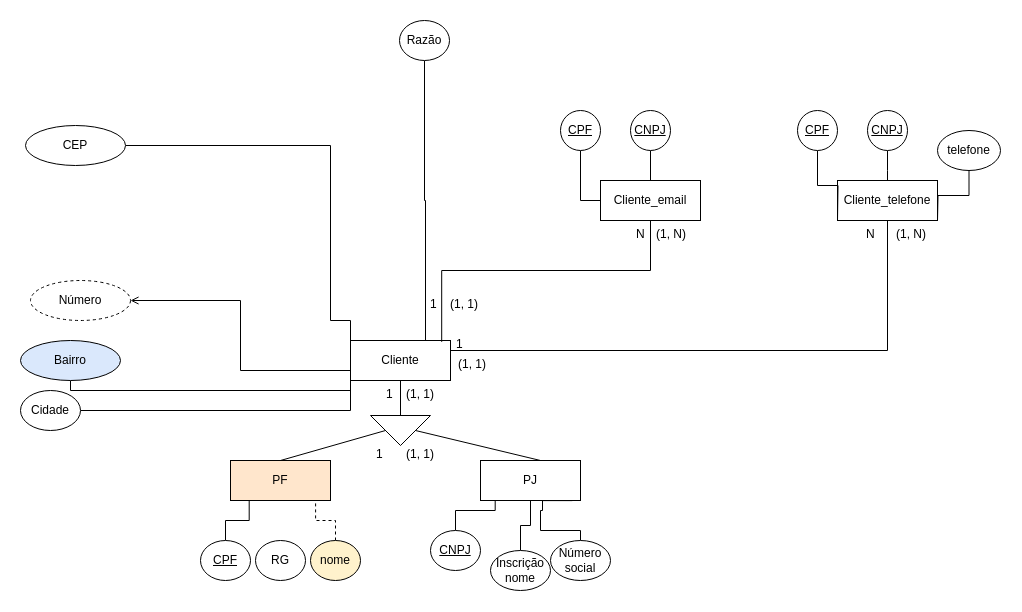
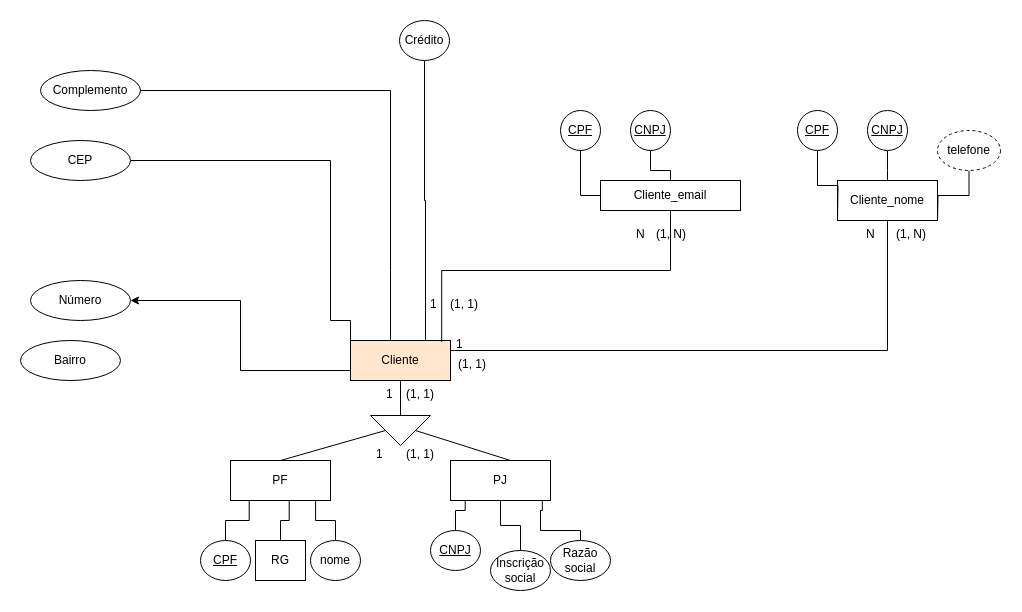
  <mxCell id="0" />
  <mxCell id="1" parent="0" />
- <mxCell id="2" style="edgeStyle=orthogonalEdgeStyle;rounded=0;orthogonalLoop=1;jettySize=auto;html=1;entryX=1;entryY=0.5;entryDx=0;entryDy=0;endArrow=open;" edge="1" parent="1" source="3" target="30"><mxGeometry relative="1" as="geometry"><Array as="points"><mxPoint x="240" y="370" /><mxPoint x="240" y="300" /></Array></mxGeometry></mxCell>
- <mxCell id="3" value="Cliente" style="whiteSpace=wrap;html=1;align=center;" vertex="1" parent="1"><mxGeometry x="350" y="340" width="100" height="40" as="geometry" /></mxCell>
+ <mxCell id="2" style="edgeStyle=orthogonalEdgeStyle;rounded=0;orthogonalLoop=1;jettySize=auto;html=1;entryX=1;entryY=0.5;entryDx=0;entryDy=0;" edge="1" parent="1" source="3" target="30"><mxGeometry relative="1" as="geometry"><Array as="points"><mxPoint x="240" y="370" /><mxPoint x="240" y="300" /></Array></mxGeometry></mxCell>
+ <mxCell id="3" value="Cliente" style="whiteSpace=wrap;html=1;align=center;fillColor=#ffe6cc;" vertex="1" parent="1"><mxGeometry x="350" y="340" width="100" height="40" as="geometry" /></mxCell>
  <mxCell id="4" style="edgeStyle=orthogonalEdgeStyle;rounded=0;orthogonalLoop=1;jettySize=auto;html=1;entryX=0.5;entryY=1;entryDx=0;entryDy=0;endArrow=none;endFill=0;" edge="1" parent="1" source="7" target="3"><mxGeometry relative="1" as="geometry" /></mxCell>
  <mxCell id="5" style="rounded=0;orthogonalLoop=1;jettySize=auto;html=1;exitX=0.5;exitY=1;exitDx=0;exitDy=0;entryX=0.5;entryY=0;entryDx=0;entryDy=0;endArrow=none;endFill=0;" edge="1" parent="1" source="7" target="8"><mxGeometry relative="1" as="geometry" /></mxCell>
  <mxCell id="6" style="rounded=0;orthogonalLoop=1;jettySize=auto;html=1;exitX=0.5;exitY=0;exitDx=0;exitDy=0;entryX=0.6;entryY=0;entryDx=0;entryDy=0;entryPerimeter=0;endArrow=none;endFill=0;" edge="1" parent="1" source="7" target="9"><mxGeometry relative="1" as="geometry" /></mxCell>
  <mxCell id="7" value="" style="triangle;whiteSpace=wrap;html=1;rotation=90;" vertex="1" parent="1"><mxGeometry x="385" y="400" width="30" height="60" as="geometry" /></mxCell>
- <mxCell id="8" value="PF" style="whiteSpace=wrap;html=1;align=center;fillColor=#ffe6cc;" vertex="1" parent="1"><mxGeometry x="230" y="460" width="100" height="40" as="geometry" /></mxCell>
- <mxCell id="9" value="PJ" style="whiteSpace=wrap;html=1;align=center;" vertex="1" parent="1"><mxGeometry x="480" y="460" width="100" height="40" as="geometry" /></mxCell>
+ <mxCell id="8" value="PF" style="whiteSpace=wrap;html=1;align=center;" vertex="1" parent="1"><mxGeometry x="230" y="460" width="100" height="40" as="geometry" /></mxCell>
+ <mxCell id="9" value="PJ" style="whiteSpace=wrap;html=1;align=center;" vertex="1" parent="1"><mxGeometry x="450" y="460" width="100" height="40" as="geometry" /></mxCell>
  <mxCell id="10" style="edgeStyle=orthogonalEdgeStyle;rounded=0;orthogonalLoop=1;jettySize=auto;html=1;entryX=0.187;entryY=0.989;entryDx=0;entryDy=0;entryPerimeter=0;endArrow=none;endFill=0;" edge="1" parent="1" source="11" target="8"><mxGeometry relative="1" as="geometry" /></mxCell>
  <mxCell id="11" value="&lt;u&gt;CPF&lt;/u&gt;" style="ellipse;whiteSpace=wrap;html=1;align=center;" vertex="1" parent="1"><mxGeometry x="200" y="540" width="50" height="40" as="geometry" /></mxCell>
- <mxCell id="12" style="edgeStyle=orthogonalEdgeStyle;rounded=0;orthogonalLoop=1;jettySize=auto;html=1;entryX=0.851;entryY=1.011;entryDx=0;entryDy=0;entryPerimeter=0;endArrow=none;endFill=0;dashed=1;" edge="1" parent="1" source="13" target="8"><mxGeometry relative="1" as="geometry" /></mxCell>
- <mxCell id="13" value="nome" style="ellipse;whiteSpace=wrap;html=1;align=center;fillColor=#fff2cc;" vertex="1" parent="1"><mxGeometry x="310" y="540" width="50" height="40" as="geometry" /></mxCell>
+ <mxCell id="12" style="edgeStyle=orthogonalEdgeStyle;rounded=0;orthogonalLoop=1;jettySize=auto;html=1;entryX=0.851;entryY=1.011;entryDx=0;entryDy=0;entryPerimeter=0;endArrow=none;endFill=0;" edge="1" parent="1" source="13" target="8"><mxGeometry relative="1" as="geometry" /></mxCell>
+ <mxCell id="13" value="nome" style="ellipse;whiteSpace=wrap;html=1;align=center;" vertex="1" parent="1"><mxGeometry x="310" y="540" width="50" height="40" as="geometry" /></mxCell>
  <mxCell id="14" style="edgeStyle=orthogonalEdgeStyle;rounded=0;orthogonalLoop=1;jettySize=auto;html=1;entryX=0.147;entryY=1;entryDx=0;entryDy=0;entryPerimeter=0;endArrow=none;endFill=0;" edge="1" parent="1" source="15" target="9"><mxGeometry relative="1" as="geometry" /></mxCell>
  <mxCell id="15" value="&lt;u&gt;CNPJ&lt;/u&gt;" style="ellipse;whiteSpace=wrap;html=1;align=center;" vertex="1" parent="1"><mxGeometry x="430" y="530" width="50" height="40" as="geometry" /></mxCell>
  <mxCell id="16" style="edgeStyle=orthogonalEdgeStyle;rounded=0;orthogonalLoop=1;jettySize=auto;html=1;entryX=0.918;entryY=1.003;entryDx=0;entryDy=0;entryPerimeter=0;endArrow=none;endFill=0;" edge="1" parent="1" source="17" target="9"><mxGeometry relative="1" as="geometry"><Array as="points"><mxPoint x="580" y="530" /><mxPoint x="540" y="530" /><mxPoint x="540" y="510" /><mxPoint x="542" y="510" /></Array></mxGeometry></mxCell>
- <mxCell id="17" value="Número social" style="ellipse;whiteSpace=wrap;html=1;align=center;" vertex="1" parent="1"><mxGeometry x="550" y="540" width="60" height="40" as="geometry" /></mxCell>
- <mxCell id="19" value="RG" style="ellipse;whiteSpace=wrap;html=1;align=center;" vertex="1" parent="1"><mxGeometry x="255" y="540" width="50" height="40" as="geometry" /></mxCell>
+ <mxCell id="17" value="Razão social" style="ellipse;whiteSpace=wrap;html=1;align=center;" vertex="1" parent="1"><mxGeometry x="550" y="540" width="60" height="40" as="geometry" /></mxCell>
+ <mxCell id="18" style="edgeStyle=orthogonalEdgeStyle;rounded=0;orthogonalLoop=1;jettySize=auto;html=1;entryX=0.587;entryY=0.989;entryDx=0;entryDy=0;entryPerimeter=0;endArrow=none;endFill=0;" edge="1" parent="1" source="19" target="8"><mxGeometry relative="1" as="geometry" /></mxCell>
+ <mxCell id="19" value="RG" style="whiteSpace=wrap;html=1;align=center;rounded=0;" vertex="1" parent="1"><mxGeometry x="255" y="540" width="50" height="40" as="geometry" /></mxCell>
  <mxCell id="20" style="edgeStyle=orthogonalEdgeStyle;rounded=0;orthogonalLoop=1;jettySize=auto;html=1;entryX=0.5;entryY=1;entryDx=0;entryDy=0;endArrow=none;endFill=0;" edge="1" parent="1" source="21" target="9"><mxGeometry relative="1" as="geometry" /></mxCell>
- <mxCell id="21" value="Inscrição nome" style="ellipse;whiteSpace=wrap;html=1;align=center;" vertex="1" parent="1"><mxGeometry x="490" y="550" width="60" height="40" as="geometry" /></mxCell>
+ <mxCell id="21" value="Inscrição social" style="ellipse;whiteSpace=wrap;html=1;align=center;" vertex="1" parent="1"><mxGeometry x="490" y="550" width="60" height="40" as="geometry" /></mxCell>
  <mxCell id="22" style="edgeStyle=orthogonalEdgeStyle;rounded=0;orthogonalLoop=1;jettySize=auto;html=1;exitX=0.5;exitY=1;exitDx=0;exitDy=0;entryX=0.75;entryY=0;entryDx=0;entryDy=0;endArrow=none;endFill=0;" edge="1" parent="1" source="23" target="3"><mxGeometry relative="1" as="geometry" /></mxCell>
- <mxCell id="23" value="Razão" style="ellipse;whiteSpace=wrap;html=1;align=center;" vertex="1" parent="1"><mxGeometry x="399" y="20" width="50" height="40" as="geometry" /></mxCell>
+ <mxCell id="23" value="Crédito" style="ellipse;whiteSpace=wrap;html=1;align=center;" vertex="1" parent="1"><mxGeometry x="399" y="20" width="50" height="40" as="geometry" /></mxCell>
  <mxCell id="24" style="edgeStyle=orthogonalEdgeStyle;rounded=0;orthogonalLoop=1;jettySize=auto;html=1;entryX=0;entryY=0.25;entryDx=0;entryDy=0;endArrow=none;endFill=0;" edge="1" parent="1" source="25" target="3"><mxGeometry relative="1" as="geometry"><Array as="points"><mxPoint x="330" y="320" /><mxPoint x="350" y="320" /></Array></mxGeometry></mxCell>
- <mxCell id="25" value="CEP" style="ellipse;whiteSpace=wrap;html=1;align=center;" vertex="1" parent="1"><mxGeometry x="25" y="125" width="100" height="40" as="geometry" /></mxCell>
- <mxCell id="26" style="edgeStyle=orthogonalEdgeStyle;rounded=0;orthogonalLoop=1;jettySize=auto;html=1;entryX=0;entryY=0.75;entryDx=0;entryDy=0;endArrow=none;endFill=0;" edge="1" parent="1" source="27" target="3"><mxGeometry relative="1" as="geometry"><Array as="points"><mxPoint x="70" y="390" /><mxPoint x="350" y="390" /></Array></mxGeometry></mxCell>
- <mxCell id="27" value="Bairro" style="ellipse;whiteSpace=wrap;html=1;align=center;fillColor=#dae8fc;" vertex="1" parent="1"><mxGeometry x="20" y="340" width="100" height="40" as="geometry" /></mxCell>
- <mxCell id="28" style="edgeStyle=orthogonalEdgeStyle;rounded=0;orthogonalLoop=1;jettySize=auto;html=1;entryX=0;entryY=0.5;entryDx=0;entryDy=0;endArrow=none;endFill=0;" edge="1" parent="1" source="29" target="3"><mxGeometry relative="1" as="geometry"><Array as="points"><mxPoint x="350" y="410" /></Array></mxGeometry></mxCell>
- <mxCell id="29" value="Cidade" style="ellipse;whiteSpace=wrap;html=1;align=center;" vertex="1" parent="1"><mxGeometry x="20" y="390" width="60" height="40" as="geometry" /></mxCell>
- <mxCell id="30" value="Número" style="ellipse;whiteSpace=wrap;html=1;align=center;dashed=1;" vertex="1" parent="1"><mxGeometry x="30" y="280" width="100" height="40" as="geometry" /></mxCell>
+ <mxCell id="25" value="CEP" style="ellipse;whiteSpace=wrap;html=1;align=center;" vertex="1" parent="1"><mxGeometry x="30" y="140" width="100" height="40" as="geometry" /></mxCell>
+ <mxCell id="27" value="Bairro" style="ellipse;whiteSpace=wrap;html=1;align=center;" vertex="1" parent="1"><mxGeometry x="20" y="340" width="100" height="40" as="geometry" /></mxCell>
+ <mxCell id="30" value="Número" style="ellipse;whiteSpace=wrap;html=1;align=center;" vertex="1" parent="1"><mxGeometry x="30" y="280" width="100" height="40" as="geometry" /></mxCell>
+ <mxCell id="31" value="" style="edgeStyle=orthogonalEdgeStyle;rounded=0;orthogonalLoop=1;jettySize=auto;html=1;endArrow=none;endFill=0;" edge="1" parent="1" source="32" target="3"><mxGeometry relative="1" as="geometry"><Array as="points"><mxPoint x="390" y="270" /><mxPoint x="390" y="270" /></Array></mxGeometry></mxCell>
+ <mxCell id="32" value="Complemento" style="ellipse;whiteSpace=wrap;html=1;align=center;" vertex="1" parent="1"><mxGeometry x="40" y="70" width="100" height="40" as="geometry" /></mxCell>
  <mxCell id="33" style="edgeStyle=orthogonalEdgeStyle;rounded=0;orthogonalLoop=1;jettySize=auto;html=1;entryX=0.912;entryY=0.033;entryDx=0;entryDy=0;entryPerimeter=0;endArrow=none;endFill=0;" edge="1" parent="1" source="34" target="3"><mxGeometry relative="1" as="geometry"><Array as="points"><mxPoint x="441" y="270" /></Array></mxGeometry></mxCell>
- <mxCell id="34" value="Cliente_email" style="whiteSpace=wrap;html=1;align=center;" vertex="1" parent="1"><mxGeometry x="600" y="180" width="100" height="40" as="geometry" /></mxCell>
+ <mxCell id="34" value="Cliente_email" style="whiteSpace=wrap;html=1;align=center;" vertex="1" parent="1"><mxGeometry x="600" y="180" width="140" height="30" as="geometry" /></mxCell>
  <mxCell id="35" style="edgeStyle=orthogonalEdgeStyle;rounded=0;orthogonalLoop=1;jettySize=auto;html=1;entryX=1;entryY=0.25;entryDx=0;entryDy=0;endArrow=none;endFill=0;" edge="1" parent="1" source="36" target="3"><mxGeometry relative="1" as="geometry"><Array as="points"><mxPoint x="887" y="350" /></Array></mxGeometry></mxCell>
- <mxCell id="36" value="Cliente_telefone" style="whiteSpace=wrap;html=1;align=center;" vertex="1" parent="1"><mxGeometry x="837" y="180" width="100" height="40" as="geometry" /></mxCell>
+ <mxCell id="36" value="Cliente_nome" style="whiteSpace=wrap;html=1;align=center;" vertex="1" parent="1"><mxGeometry x="837" y="180" width="100" height="40" as="geometry" /></mxCell>
  <mxCell id="37" style="edgeStyle=orthogonalEdgeStyle;rounded=0;orthogonalLoop=1;jettySize=auto;html=1;entryX=0;entryY=0.5;entryDx=0;entryDy=0;endArrow=none;endFill=0;" edge="1" parent="1" source="38" target="34"><mxGeometry relative="1" as="geometry" /></mxCell>
  <mxCell id="38" value="&lt;u&gt;CPF&lt;/u&gt;" style="ellipse;whiteSpace=wrap;html=1;align=center;" vertex="1" parent="1"><mxGeometry x="560" y="110" width="40" height="40" as="geometry" /></mxCell>
  <mxCell id="39" value="" style="edgeStyle=orthogonalEdgeStyle;rounded=0;orthogonalLoop=1;jettySize=auto;html=1;endArrow=none;endFill=0;" edge="1" parent="1" source="40" target="34"><mxGeometry relative="1" as="geometry" /></mxCell>
  <mxCell id="40" value="&lt;u&gt;CNPJ&lt;/u&gt;" style="ellipse;whiteSpace=wrap;html=1;align=center;" vertex="1" parent="1"><mxGeometry x="630" y="110" width="40" height="40" as="geometry" /></mxCell>
  <mxCell id="41" style="edgeStyle=orthogonalEdgeStyle;rounded=0;orthogonalLoop=1;jettySize=auto;html=1;entryX=0;entryY=0.5;entryDx=0;entryDy=0;endArrow=none;endFill=0;" edge="1" parent="1" source="42"><mxGeometry relative="1" as="geometry"><mxPoint x="837" as="targetPoint" y="220" /></mxGeometry></mxCell>
  <mxCell id="42" value="&lt;u&gt;CPF&lt;/u&gt;" style="ellipse;whiteSpace=wrap;html=1;align=center;" vertex="1" parent="1"><mxGeometry x="797" y="110" width="40" height="40" as="geometry" /></mxCell>
  <mxCell id="43" value="" style="edgeStyle=orthogonalEdgeStyle;rounded=0;orthogonalLoop=1;jettySize=auto;html=1;endArrow=none;endFill=0;" edge="1" parent="1" source="44"><mxGeometry relative="1" as="geometry"><mxPoint x="887" y="180" as="targetPoint" /></mxGeometry></mxCell>
  <mxCell id="44" value="&lt;u&gt;CNPJ&lt;/u&gt;" style="ellipse;whiteSpace=wrap;html=1;align=center;" vertex="1" parent="1"><mxGeometry x="867" y="110" width="40" height="40" as="geometry" /></mxCell>
  <mxCell id="45" style="edgeStyle=orthogonalEdgeStyle;rounded=0;orthogonalLoop=1;jettySize=auto;html=1;entryX=1;entryY=0.5;entryDx=0;entryDy=0;endArrow=none;endFill=0;" edge="1" parent="1" source="46"><mxGeometry relative="1" as="geometry"><mxPoint x="937" as="targetPoint" y="220" /></mxGeometry></mxCell>
- <mxCell id="46" value="telefone" style="ellipse;whiteSpace=wrap;html=1;align=center;" vertex="1" parent="1"><mxGeometry x="937" y="130" width="63" height="40" as="geometry" /></mxCell>
+ <mxCell id="46" value="telefone" style="ellipse;whiteSpace=wrap;html=1;align=center;dashed=1;" vertex="1" parent="1"><mxGeometry x="937" y="130" width="63" height="40" as="geometry" /></mxCell>
  <mxCell id="47" value="1" style="text;strokeColor=none;fillColor=none;spacingLeft=4;spacingRight=4;overflow=hidden;rotatable=0;points=[[0,0.5],[1,0.5]];portConstraint=eastwest;fontSize=12;whiteSpace=wrap;html=1;" vertex="1" parent="1"><mxGeometry x="424" y="290" width="20" height="20" as="geometry" /></mxCell>
  <mxCell id="48" value="N" style="text;strokeColor=none;fillColor=none;spacingLeft=4;spacingRight=4;overflow=hidden;rotatable=0;points=[[0,0.5],[1,0.5]];portConstraint=eastwest;fontSize=12;whiteSpace=wrap;html=1;" vertex="1" parent="1"><mxGeometry x="630" width="20" height="20" as="geometry" y="220" /></mxCell>
  <mxCell id="49" value="(1, 1)" style="text;strokeColor=none;fillColor=none;spacingLeft=4;spacingRight=4;overflow=hidden;rotatable=0;points=[[0,0.5],[1,0.5]];portConstraint=eastwest;fontSize=12;whiteSpace=wrap;html=1;" vertex="1" parent="1"><mxGeometry x="444" y="290" width="66" height="20" as="geometry" /></mxCell>
  <mxCell id="50" value="(1, N)" style="text;strokeColor=none;fillColor=none;spacingLeft=4;spacingRight=4;overflow=hidden;rotatable=0;points=[[0,0.5],[1,0.5]];portConstraint=eastwest;fontSize=12;whiteSpace=wrap;html=1;" vertex="1" parent="1"><mxGeometry x="650" width="66" height="20" as="geometry" y="220" /></mxCell>
  <mxCell id="51" value="1" style="text;strokeColor=none;fillColor=none;spacingLeft=4;spacingRight=4;overflow=hidden;rotatable=0;points=[[0,0.5],[1,0.5]];portConstraint=eastwest;fontSize=12;whiteSpace=wrap;html=1;" vertex="1" parent="1"><mxGeometry x="450" y="330" width="20" height="20" as="geometry" /></mxCell>
  <mxCell id="52" value="(1, 1)" style="text;strokeColor=none;fillColor=none;spacingLeft=4;spacingRight=4;overflow=hidden;rotatable=0;points=[[0,0.5],[1,0.5]];portConstraint=eastwest;fontSize=12;whiteSpace=wrap;html=1;" vertex="1" parent="1"><mxGeometry x="452" y="350" width="66" height="20" as="geometry" /></mxCell>
  <mxCell id="53" value="N" style="text;strokeColor=none;fillColor=none;spacingLeft=4;spacingRight=4;overflow=hidden;rotatable=0;points=[[0,0.5],[1,0.5]];portConstraint=eastwest;fontSize=12;whiteSpace=wrap;html=1;" vertex="1" parent="1"><mxGeometry x="860" width="20" height="20" as="geometry" y="220" /></mxCell>
  <mxCell id="54" value="(1, N)" style="text;strokeColor=none;fillColor=none;spacingLeft=4;spacingRight=4;overflow=hidden;rotatable=0;points=[[0,0.5],[1,0.5]];portConstraint=eastwest;fontSize=12;whiteSpace=wrap;html=1;" vertex="1" parent="1"><mxGeometry x="890" width="66" height="20" as="geometry" y="220" /></mxCell>
  <mxCell id="55" value="1" style="text;strokeColor=none;fillColor=none;spacingLeft=4;spacingRight=4;overflow=hidden;rotatable=0;points=[[0,0.5],[1,0.5]];portConstraint=eastwest;fontSize=12;whiteSpace=wrap;html=1;" vertex="1" parent="1"><mxGeometry x="380" y="380" width="20" height="20" as="geometry" /></mxCell>
  <mxCell id="56" value="1" style="text;strokeColor=none;fillColor=none;spacingLeft=4;spacingRight=4;overflow=hidden;rotatable=0;points=[[0,0.5],[1,0.5]];portConstraint=eastwest;fontSize=12;whiteSpace=wrap;html=1;" vertex="1" parent="1"><mxGeometry x="370" y="440" width="20" height="20" as="geometry" /></mxCell>
  <mxCell id="57" value="(1, 1)" style="text;strokeColor=none;fillColor=none;spacingLeft=4;spacingRight=4;overflow=hidden;rotatable=0;points=[[0,0.5],[1,0.5]];portConstraint=eastwest;fontSize=12;whiteSpace=wrap;html=1;" vertex="1" parent="1"><mxGeometry x="400" y="380" width="66" height="20" as="geometry" /></mxCell>
  <mxCell id="58" value="(1, 1)" style="text;strokeColor=none;fillColor=none;spacingLeft=4;spacingRight=4;overflow=hidden;rotatable=0;points=[[0,0.5],[1,0.5]];portConstraint=eastwest;fontSize=12;whiteSpace=wrap;html=1;" vertex="1" parent="1"><mxGeometry x="400" y="440" width="66" height="20" as="geometry" /></mxCell>
